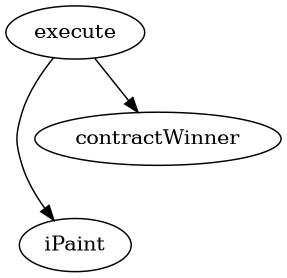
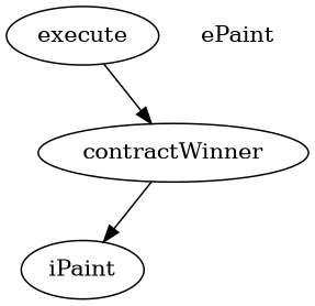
  digraph {
    execute
    iPaint
    contractWinner
-   execute -> iPaint
+   ePaint [shape=plaintext]
+   contractWinner -> iPaint
    execute -> contractWinner
  }
